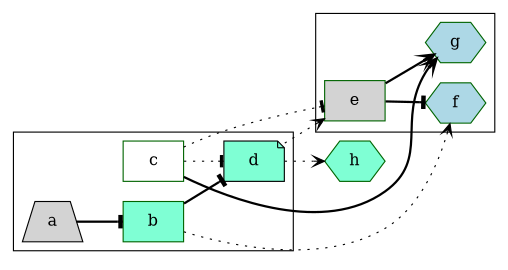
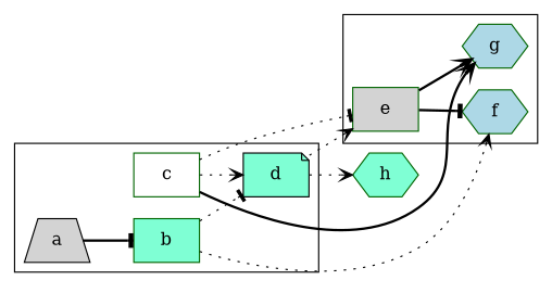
  digraph {
    compund=true
    rankdir=LR
    node [color=darkgreen fillcolor=aquamarine shape=box style=filled]
    edge [arrowhead=tee style=bold]
    a [color=black fillcolor=lightgrey shape=trapezium]
    b
    c [fillcolor=white]
    d [color=black shape=note]
    e [fillcolor=lightgrey]
    g [fillcolor=lightblue shape=hexagon]
    f [fillcolor=lightblue shape=hexagon]
    h [shape=hexagon]
    subgraph cluster_1 {
      a
      b
      c
      d
    }
    subgraph cluster_2 {
      e
      g
      f
    }
    a -> b
-   b -> d
+   b -> d [style=dotted]
    b -> f [arrowhead=vee style=dotted]
-   c -> d [style=dotted]
+   c -> d [arrowhead=vee style=dotted]
    c -> e [style=dotted]
    c -> g [arrowhead=vee]
    d -> e [arrowhead=vee style=dotted]
    d -> h [arrowhead=vee style=dotted]
    e -> g [arrowhead=vee]
    e -> f
  }
